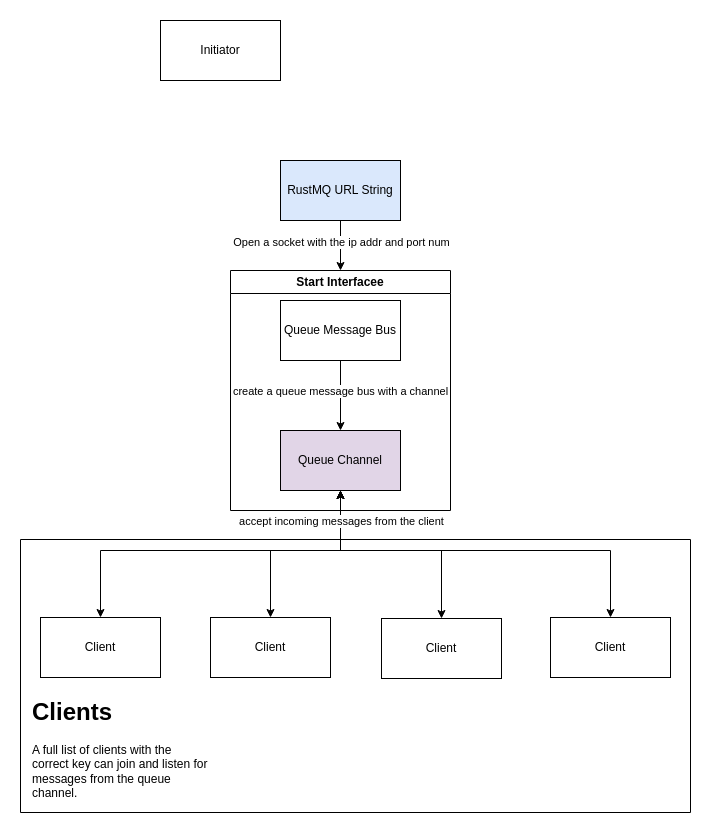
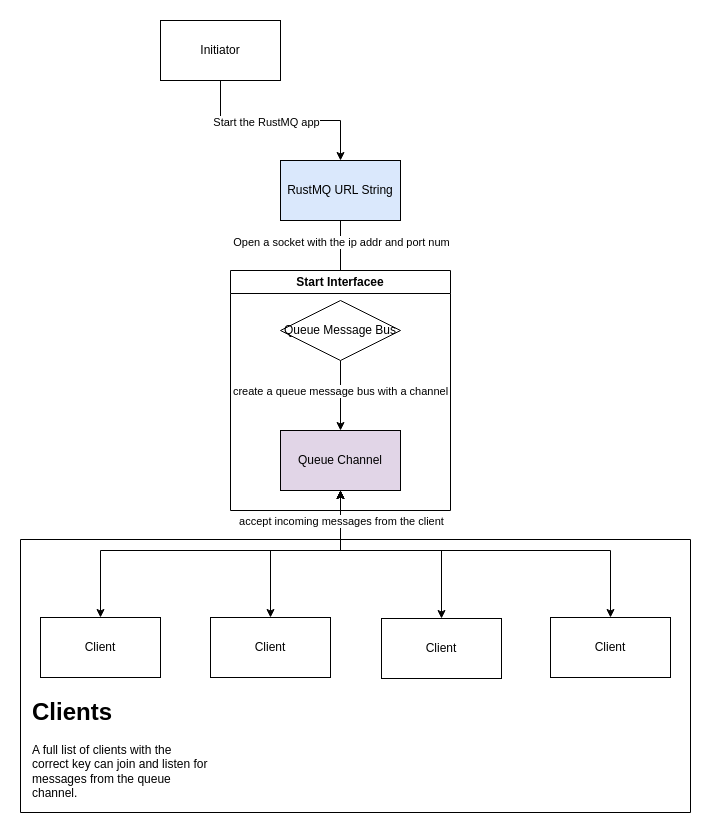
  <mxCell id="0" />
  <mxCell id="1" parent="0" />
- <mxCell id="2" style="edgeStyle=orthogonalEdgeStyle;rounded=0;orthogonalLoop=1;jettySize=auto;html=1;exitX=0.5;exitY=1;exitDx=0;exitDy=0;entryX=0.5;entryY=0;entryDx=0;entryDy=0;startArrow=none;startFill=0;" parent="1" source="4" target="23" edge="1"><mxGeometry relative="1" as="geometry" /></mxCell>
+ <mxCell id="2" style="edgeStyle=orthogonalEdgeStyle;rounded=0;orthogonalLoop=1;jettySize=auto;html=1;exitX=0.5;exitY=1;exitDx=0;exitDy=0;entryX=0.5;entryY=0;entryDx=0;entryDy=0;startArrow=none;startFill=0;endArrow=none;" parent="1" source="4" target="23" edge="1"><mxGeometry relative="1" as="geometry" /></mxCell>
  <mxCell id="3" value="Open a socket with the ip addr and port num" style="edgeLabel;html=1;align=center;verticalAlign=middle;resizable=0;points=[];" vertex="1" connectable="0" parent="2"><mxGeometry x="-0.15" y="-4" relative="1" as="geometry"><mxPoint x="4" as="offset" /></mxGeometry></mxCell>
  <mxCell id="4" value="RustMQ URL String" style="rounded=0;whiteSpace=wrap;html=1;fillColor=#dae8fc;" parent="1" vertex="1"><mxGeometry x="280" y="160" width="120" height="60" as="geometry" /></mxCell>
  <mxCell id="5" style="edgeStyle=orthogonalEdgeStyle;rounded=0;orthogonalLoop=1;jettySize=auto;html=1;exitX=0.5;exitY=1;exitDx=0;exitDy=0;entryX=0.5;entryY=0;entryDx=0;entryDy=0;" parent="1" source="7" target="10" edge="1"><mxGeometry relative="1" as="geometry" /></mxCell>
  <mxCell id="6" value="create a queue message bus with a channel" style="edgeLabel;html=1;align=center;verticalAlign=middle;resizable=0;points=[];" vertex="1" connectable="0" parent="5"><mxGeometry x="-0.155" y="-1" relative="1" as="geometry"><mxPoint as="offset" /></mxGeometry></mxCell>
- <mxCell id="7" value="Queue Message Bus" style="rounded=0;whiteSpace=wrap;html=1;" parent="1" vertex="1"><mxGeometry x="280" y="300" width="120" height="60" as="geometry" /></mxCell>
+ <mxCell id="7" value="Queue Message Bus" style="rhombus;whiteSpace=wrap;html=1;" parent="1" vertex="1"><mxGeometry x="280" y="300" width="120" height="60" as="geometry" /></mxCell>
  <mxCell id="8" value="Client" style="rounded=0;whiteSpace=wrap;html=1;" parent="1" vertex="1"><mxGeometry x="40" y="617" width="120" height="60" as="geometry" /></mxCell>
  <mxCell id="9" style="edgeStyle=orthogonalEdgeStyle;rounded=0;orthogonalLoop=1;jettySize=auto;html=1;exitX=0.5;exitY=1;exitDx=0;exitDy=0;entryX=0.5;entryY=0;entryDx=0;entryDy=0;startArrow=classic;startFill=1;" parent="1" source="10" target="8" edge="1"><mxGeometry relative="1" as="geometry"><mxPoint x="340" y="525" as="sourcePoint" /><Array as="points"><mxPoint x="340" y="550" /><mxPoint x="100" y="550" /></Array></mxGeometry></mxCell>
  <mxCell id="10" value="Queue Channel" style="rounded=0;whiteSpace=wrap;html=1;fillColor=#e1d5e7;" parent="1" vertex="1"><mxGeometry x="280" y="430" width="120" height="60" as="geometry" /></mxCell>
+ <mxCell id="11" style="edgeStyle=orthogonalEdgeStyle;rounded=0;orthogonalLoop=1;jettySize=auto;html=1;exitX=0.5;exitY=1;exitDx=0;exitDy=0;entryX=0.5;entryY=0;entryDx=0;entryDy=0;" parent="1" source="13" target="4" edge="1"><mxGeometry relative="1" as="geometry" /></mxCell>
+ <mxCell id="12" value="Start the RustMQ app" style="edgeLabel;html=1;align=center;verticalAlign=middle;resizable=0;points=[];" vertex="1" connectable="0" parent="11"><mxGeometry x="-0.146" y="-1" relative="1" as="geometry"><mxPoint as="offset" /></mxGeometry></mxCell>
  <mxCell id="13" value="Initiator" style="rounded=0;whiteSpace=wrap;html=1;" parent="1" vertex="1"><mxGeometry x="160" y="20" width="120" height="60" as="geometry" /></mxCell>
  <mxCell id="14" style="edgeStyle=orthogonalEdgeStyle;rounded=0;orthogonalLoop=1;jettySize=auto;html=1;exitX=0.5;exitY=0;exitDx=0;exitDy=0;entryX=0.5;entryY=1;entryDx=0;entryDy=0;startArrow=classic;startFill=1;" parent="1" source="15" target="10" edge="1"><mxGeometry relative="1" as="geometry"><mxPoint x="340" y="525" as="targetPoint" /><Array as="points"><mxPoint x="270" y="550" /><mxPoint x="340" y="550" /></Array></mxGeometry></mxCell>
  <mxCell id="15" value="Client" style="rounded=0;whiteSpace=wrap;html=1;" parent="1" vertex="1"><mxGeometry x="210" y="617" width="120" height="60" as="geometry" /></mxCell>
  <mxCell id="16" style="edgeStyle=orthogonalEdgeStyle;rounded=0;orthogonalLoop=1;jettySize=auto;html=1;exitX=0.5;exitY=0;exitDx=0;exitDy=0;startArrow=classic;startFill=1;entryX=0.5;entryY=1;entryDx=0;entryDy=0;" parent="1" source="17" target="10" edge="1"><mxGeometry relative="1" as="geometry"><mxPoint x="350" y="500" as="targetPoint" /><Array as="points"><mxPoint x="441" y="550" /><mxPoint x="340" y="550" /></Array></mxGeometry></mxCell>
  <mxCell id="17" value="Client" style="rounded=0;whiteSpace=wrap;html=1;" parent="1" vertex="1"><mxGeometry x="381" y="618" width="120" height="60" as="geometry" /></mxCell>
  <mxCell id="18" style="edgeStyle=orthogonalEdgeStyle;rounded=0;orthogonalLoop=1;jettySize=auto;html=1;exitX=0.5;exitY=0;exitDx=0;exitDy=0;startArrow=classic;startFill=1;" parent="1" source="20" edge="1"><mxGeometry relative="1" as="geometry"><mxPoint x="340" y="490" as="targetPoint" /><Array as="points"><mxPoint x="610" y="550" /><mxPoint x="340" y="550" /></Array><mxPoint x="610" y="611" as="sourcePoint" /></mxGeometry></mxCell>
  <mxCell id="19" value="accept incoming messages from the client" style="edgeLabel;html=1;align=center;verticalAlign=middle;resizable=0;points=[];" vertex="1" connectable="0" parent="18"><mxGeometry x="0.881" relative="1" as="geometry"><mxPoint y="6" as="offset" /></mxGeometry></mxCell>
  <mxCell id="20" value="Client" style="rounded=0;whiteSpace=wrap;html=1;" parent="1" vertex="1"><mxGeometry x="550" y="617" width="120" height="60" as="geometry" /></mxCell>
  <mxCell id="21" value="" style="swimlane;startSize=0;" parent="1" vertex="1"><mxGeometry x="20" y="539" width="670" height="273" as="geometry"><mxRectangle x="80" y="699" width="50" height="40" as="alternateBounds" /></mxGeometry></mxCell>
  <mxCell id="22" value="&lt;h1 style=&quot;margin-top: 0px;&quot;&gt;Clients&lt;br&gt;&lt;/h1&gt;&lt;div&gt;A full list of clients with the correct key can join and listen for messages from the queue channel.&lt;/div&gt;" style="text;html=1;whiteSpace=wrap;overflow=hidden;rounded=0;" parent="21" vertex="1"><mxGeometry x="10" y="152" width="180" height="120" as="geometry" /></mxCell>
  <mxCell id="23" value="Start Interfacee" style="swimlane;whiteSpace=wrap;html=1;" vertex="1" parent="1"><mxGeometry x="230" y="270" width="220" height="240" as="geometry" /></mxCell>
